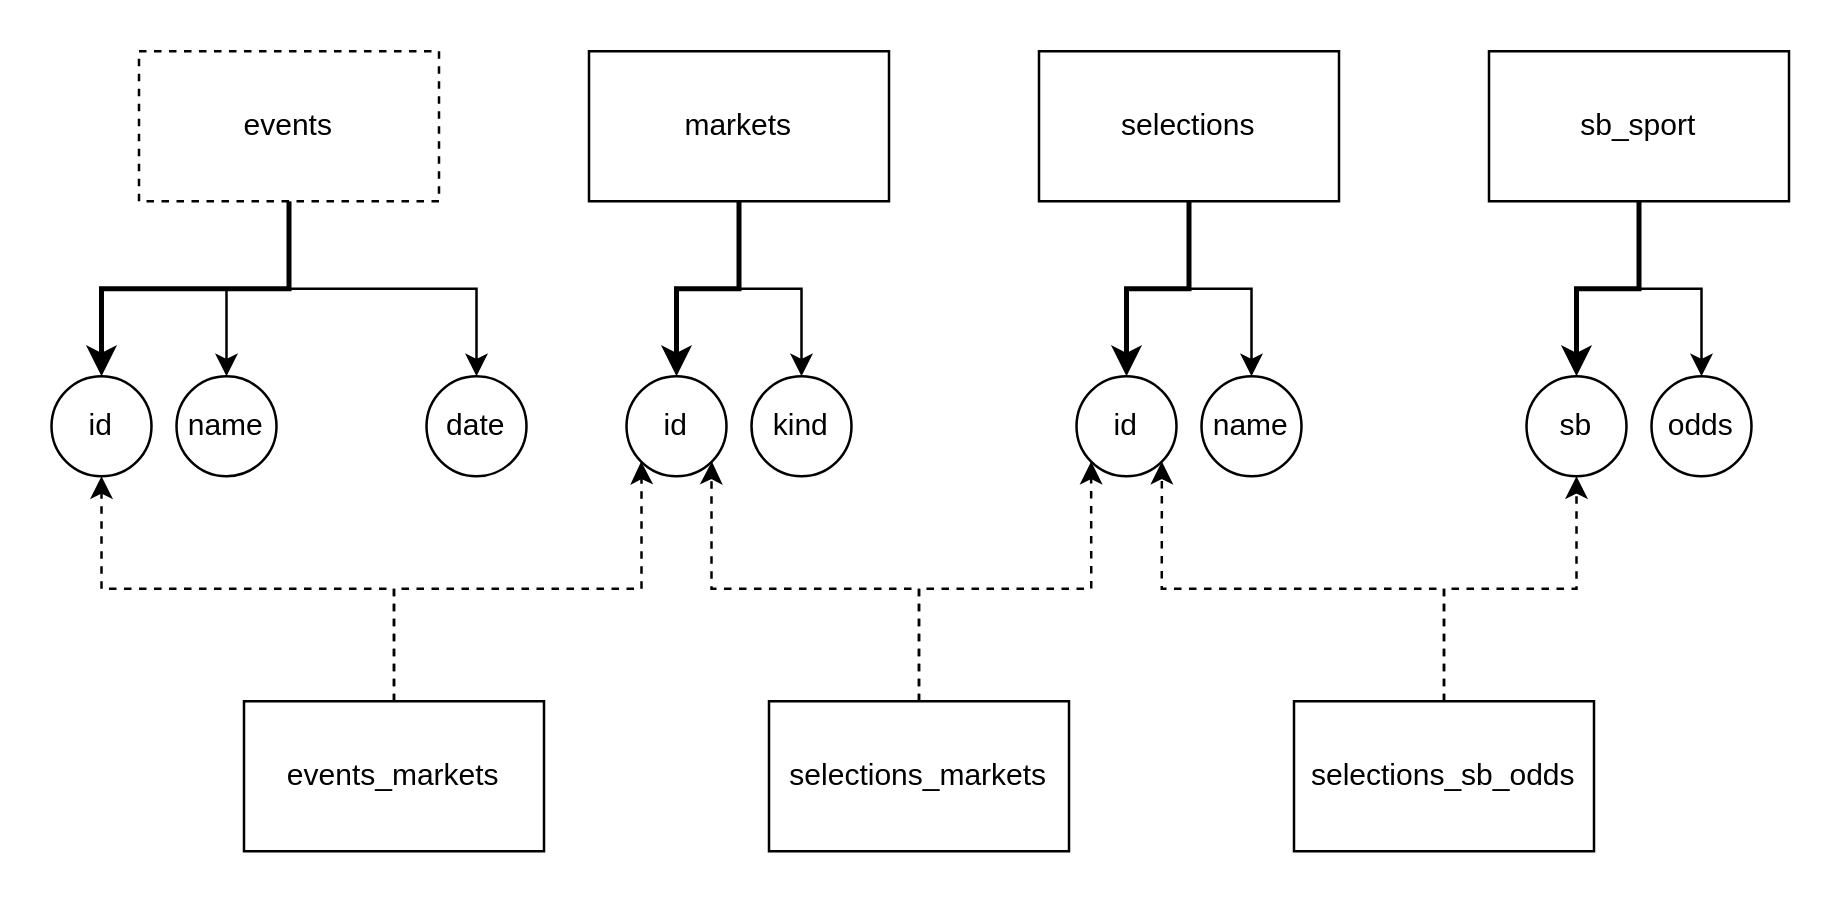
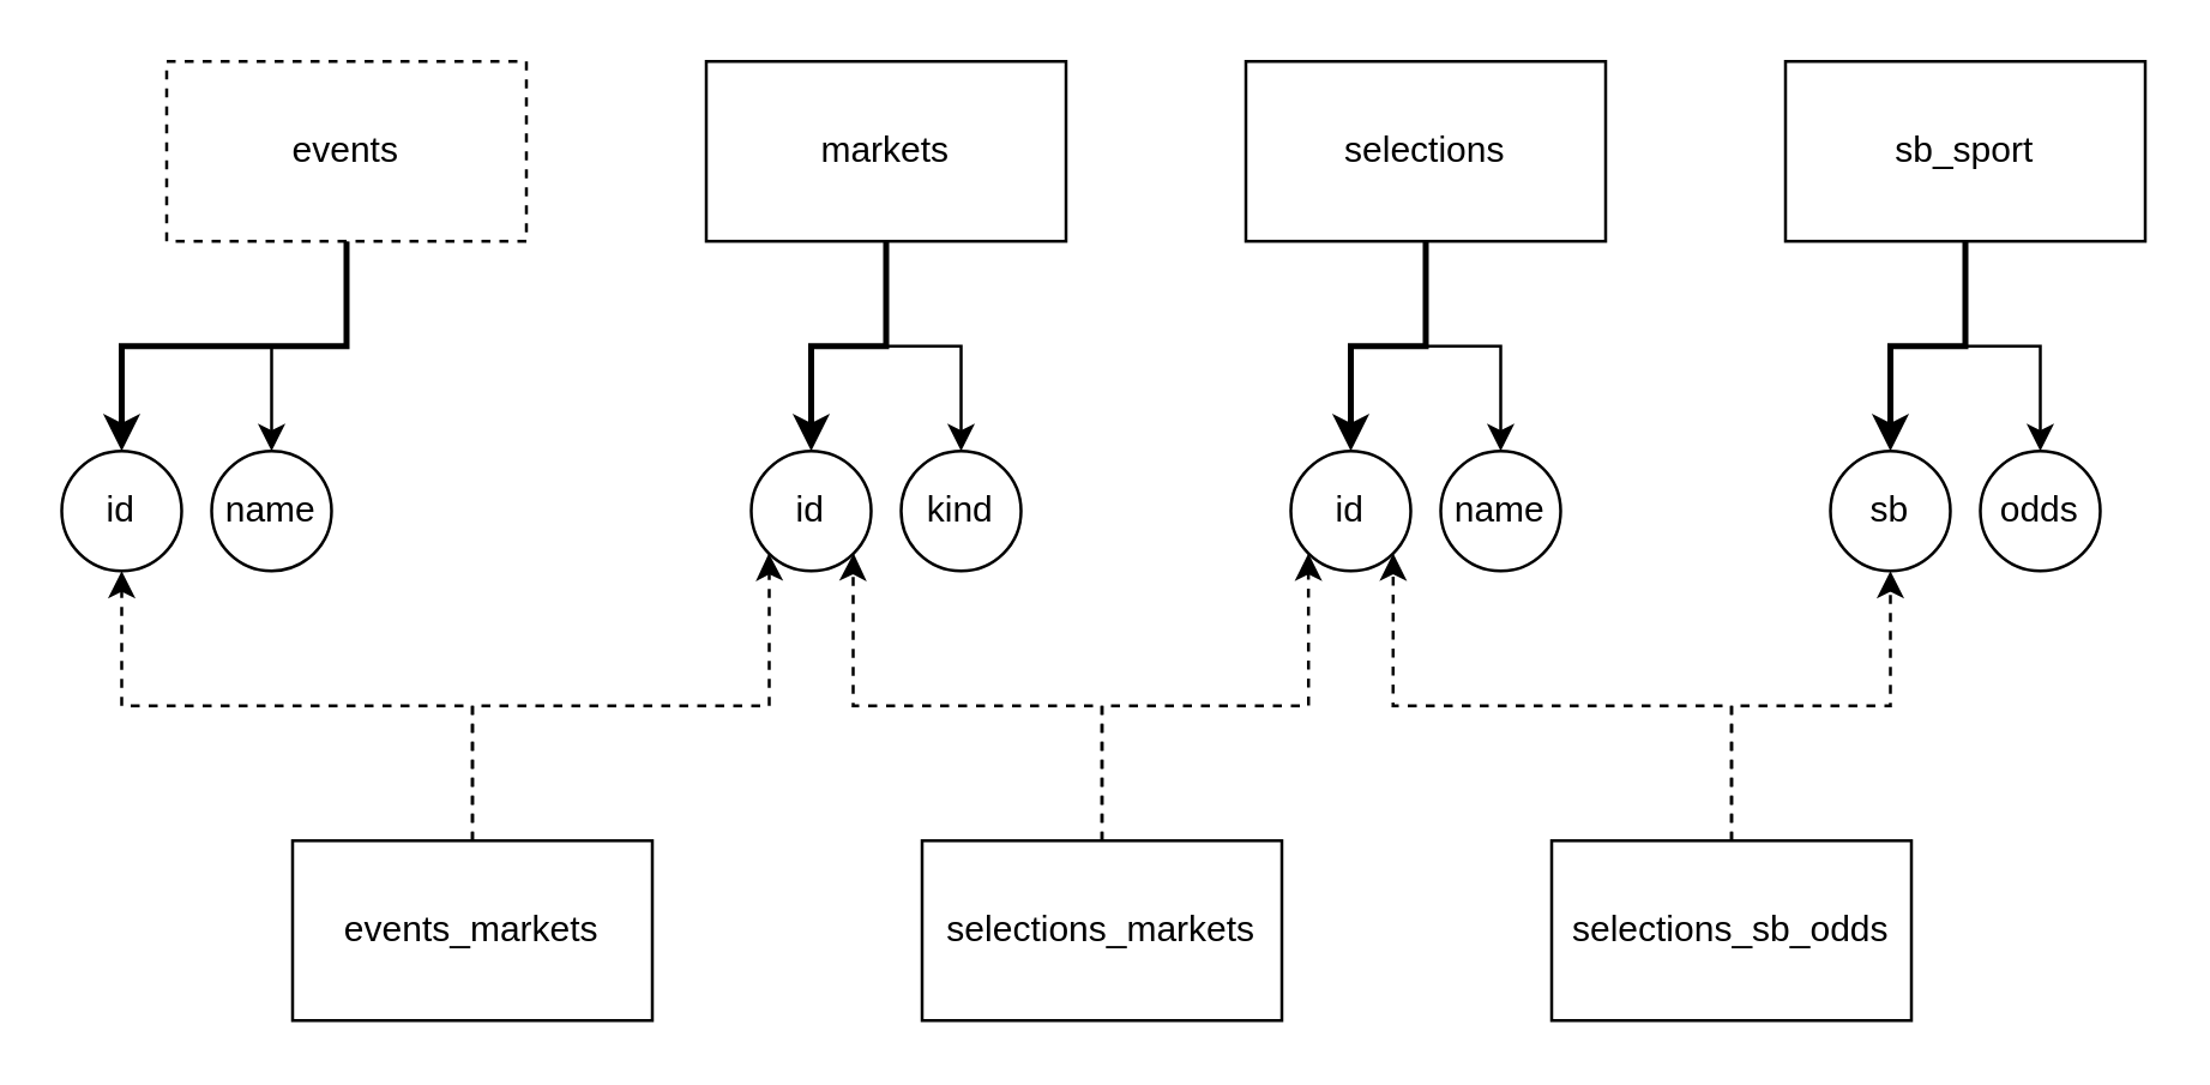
  <mxCell id="0" />
  <mxCell id="1" parent="0" />
- <mxCell id="2" style="edgeStyle=orthogonalEdgeStyle;rounded=0;orthogonalLoop=1;jettySize=auto;html=1;exitX=0.5;exitY=1;exitDx=0;exitDy=0;entryX=0.5;entryY=0;entryDx=0;entryDy=0;" edge="1" parent="1" source="5" target="8"><mxGeometry relative="1" as="geometry" /></mxCell>
  <mxCell id="3" style="edgeStyle=orthogonalEdgeStyle;rounded=0;orthogonalLoop=1;jettySize=auto;html=1;exitX=0.5;exitY=1;exitDx=0;exitDy=0;entryX=0.5;entryY=0;entryDx=0;entryDy=0;" edge="1" parent="1" source="5" target="7"><mxGeometry relative="1" as="geometry" /></mxCell>
  <mxCell id="4" style="edgeStyle=orthogonalEdgeStyle;rounded=0;orthogonalLoop=1;jettySize=auto;html=1;exitX=0.5;exitY=1;exitDx=0;exitDy=0;entryX=0.5;entryY=0;entryDx=0;entryDy=0;strokeWidth=2;" edge="1" parent="1" source="5" target="6"><mxGeometry relative="1" as="geometry" /></mxCell>
  <mxCell id="5" value="&lt;div&gt;events&lt;/div&gt;" style="rounded=0;whiteSpace=wrap;html=1;dashed=1;" vertex="1" parent="1"><mxGeometry x="55" y="20" width="120" height="60" as="geometry" /></mxCell>
  <mxCell id="6" value="&lt;div&gt;id&lt;/div&gt;" style="ellipse;whiteSpace=wrap;html=1;aspect=fixed;" vertex="1" parent="1"><mxGeometry x="20" y="150" width="40" height="40" as="geometry" /></mxCell>
  <mxCell id="7" value="name" style="ellipse;whiteSpace=wrap;html=1;aspect=fixed;" vertex="1" parent="1"><mxGeometry x="70" y="150" width="40" height="40" as="geometry" /></mxCell>
- <mxCell id="8" value="&lt;div&gt;date&lt;/div&gt;" style="ellipse;whiteSpace=wrap;html=1;aspect=fixed;" vertex="1" parent="1"><mxGeometry x="170" y="150" width="40" height="40" as="geometry" /></mxCell>
  <mxCell id="9" style="edgeStyle=orthogonalEdgeStyle;rounded=0;orthogonalLoop=1;jettySize=auto;html=1;exitX=0.5;exitY=1;exitDx=0;exitDy=0;entryX=0.5;entryY=0;entryDx=0;entryDy=0;strokeWidth=2;" edge="1" parent="1" source="11" target="12"><mxGeometry relative="1" as="geometry" /></mxCell>
  <mxCell id="10" style="edgeStyle=orthogonalEdgeStyle;rounded=0;orthogonalLoop=1;jettySize=auto;html=1;exitX=0.5;exitY=1;exitDx=0;exitDy=0;entryX=0.5;entryY=0;entryDx=0;entryDy=0;" edge="1" parent="1" source="11" target="13"><mxGeometry relative="1" as="geometry" /></mxCell>
  <mxCell id="11" value="&lt;div&gt;markets&lt;/div&gt;" style="rounded=0;whiteSpace=wrap;html=1;" vertex="1" parent="1"><mxGeometry x="235" y="20" width="120" height="60" as="geometry" /></mxCell>
  <mxCell id="12" value="id" style="ellipse;whiteSpace=wrap;html=1;aspect=fixed;" vertex="1" parent="1"><mxGeometry x="250" y="150" width="40" height="40" as="geometry" /></mxCell>
  <mxCell id="13" value="kind" style="ellipse;whiteSpace=wrap;html=1;aspect=fixed;" vertex="1" parent="1"><mxGeometry x="300" y="150" width="40" height="40" as="geometry" /></mxCell>
  <mxCell id="14" style="edgeStyle=orthogonalEdgeStyle;rounded=0;orthogonalLoop=1;jettySize=auto;html=1;exitX=0.5;exitY=1;exitDx=0;exitDy=0;strokeWidth=2;" edge="1" parent="1" source="16" target="17"><mxGeometry relative="1" as="geometry" /></mxCell>
  <mxCell id="15" style="edgeStyle=orthogonalEdgeStyle;rounded=0;orthogonalLoop=1;jettySize=auto;html=1;exitX=0.5;exitY=1;exitDx=0;exitDy=0;" edge="1" parent="1" source="16" target="18"><mxGeometry relative="1" as="geometry" /></mxCell>
  <mxCell id="16" value="&lt;div&gt;selections&lt;/div&gt;" style="rounded=0;whiteSpace=wrap;html=1;" vertex="1" parent="1"><mxGeometry x="415" y="20" width="120" height="60" as="geometry" /></mxCell>
  <mxCell id="17" value="id" style="ellipse;whiteSpace=wrap;html=1;aspect=fixed;" vertex="1" parent="1"><mxGeometry x="430" y="150" width="40" height="40" as="geometry" /></mxCell>
  <mxCell id="18" value="name" style="ellipse;whiteSpace=wrap;html=1;aspect=fixed;" vertex="1" parent="1"><mxGeometry x="480" y="150" width="40" height="40" as="geometry" /></mxCell>
  <mxCell id="19" style="edgeStyle=orthogonalEdgeStyle;rounded=0;orthogonalLoop=1;jettySize=auto;html=1;exitX=0.5;exitY=1;exitDx=0;exitDy=0;strokeWidth=2;" edge="1" parent="1" source="21" target="22"><mxGeometry relative="1" as="geometry" /></mxCell>
  <mxCell id="20" style="edgeStyle=orthogonalEdgeStyle;rounded=0;orthogonalLoop=1;jettySize=auto;html=1;exitX=0.5;exitY=1;exitDx=0;exitDy=0;entryX=0.5;entryY=0;entryDx=0;entryDy=0;" edge="1" parent="1" source="21" target="23"><mxGeometry relative="1" as="geometry" /></mxCell>
  <mxCell id="21" value="sb_sport" style="rounded=0;whiteSpace=wrap;html=1;" vertex="1" parent="1"><mxGeometry x="595" y="20" width="120" height="60" as="geometry" /></mxCell>
  <mxCell id="22" value="sb" style="ellipse;whiteSpace=wrap;html=1;aspect=fixed;" vertex="1" parent="1"><mxGeometry x="610" y="150" width="40" height="40" as="geometry" /></mxCell>
  <mxCell id="23" value="odds" style="ellipse;whiteSpace=wrap;html=1;aspect=fixed;" vertex="1" parent="1"><mxGeometry x="660" y="150" width="40" height="40" as="geometry" /></mxCell>
  <mxCell id="24" style="edgeStyle=orthogonalEdgeStyle;rounded=0;orthogonalLoop=1;jettySize=auto;html=1;exitX=0.5;exitY=0;exitDx=0;exitDy=0;entryX=0.5;entryY=1;entryDx=0;entryDy=0;dashed=1;" edge="1" parent="1" source="26" target="6"><mxGeometry relative="1" as="geometry" /></mxCell>
  <mxCell id="25" style="edgeStyle=orthogonalEdgeStyle;rounded=0;orthogonalLoop=1;jettySize=auto;html=1;exitX=0.5;exitY=0;exitDx=0;exitDy=0;entryX=0;entryY=1;entryDx=0;entryDy=0;dashed=1;" edge="1" parent="1" source="26" target="12"><mxGeometry relative="1" as="geometry"><Array as="points"><mxPoint x="157" y="235" /><mxPoint x="256" y="235" /><mxPoint x="256" y="190" /></Array></mxGeometry></mxCell>
  <mxCell id="26" value="events_markets" style="rounded=0;whiteSpace=wrap;html=1;" vertex="1" parent="1"><mxGeometry x="97" y="280" width="120" height="60" as="geometry" /></mxCell>
  <mxCell id="27" style="edgeStyle=orthogonalEdgeStyle;rounded=0;orthogonalLoop=1;jettySize=auto;html=1;exitX=0.5;exitY=0;exitDx=0;exitDy=0;entryX=1;entryY=1;entryDx=0;entryDy=0;dashed=1;" edge="1" parent="1" source="29" target="12"><mxGeometry relative="1" as="geometry"><Array as="points"><mxPoint x="367" y="235" /><mxPoint x="284" y="235" /><mxPoint x="284" y="190" /></Array></mxGeometry></mxCell>
  <mxCell id="28" style="edgeStyle=orthogonalEdgeStyle;rounded=0;orthogonalLoop=1;jettySize=auto;html=1;exitX=0.5;exitY=0;exitDx=0;exitDy=0;entryX=0;entryY=1;entryDx=0;entryDy=0;dashed=1;" edge="1" parent="1" source="29" target="17"><mxGeometry relative="1" as="geometry" /></mxCell>
  <mxCell id="29" value="selections_markets" style="rounded=0;whiteSpace=wrap;html=1;" vertex="1" parent="1"><mxGeometry x="307" y="280" width="120" height="60" as="geometry" /></mxCell>
  <mxCell id="30" style="edgeStyle=orthogonalEdgeStyle;rounded=0;orthogonalLoop=1;jettySize=auto;html=1;exitX=0.5;exitY=0;exitDx=0;exitDy=0;entryX=1;entryY=1;entryDx=0;entryDy=0;dashed=1;" edge="1" parent="1" source="32" target="17"><mxGeometry relative="1" as="geometry" /></mxCell>
  <mxCell id="31" style="edgeStyle=orthogonalEdgeStyle;rounded=0;orthogonalLoop=1;jettySize=auto;html=1;exitX=0.5;exitY=0;exitDx=0;exitDy=0;entryX=0.5;entryY=1;entryDx=0;entryDy=0;dashed=1;" edge="1" parent="1" source="32" target="22"><mxGeometry relative="1" as="geometry" /></mxCell>
  <mxCell id="32" value="&lt;div&gt;selections_sb_odds&lt;/div&gt;" style="rounded=0;whiteSpace=wrap;html=1;" vertex="1" parent="1"><mxGeometry x="517" y="280" width="120" height="60" as="geometry" /></mxCell>
